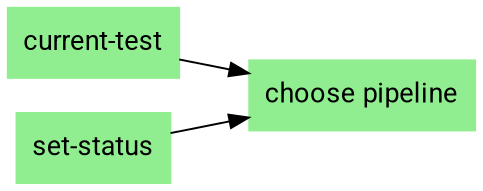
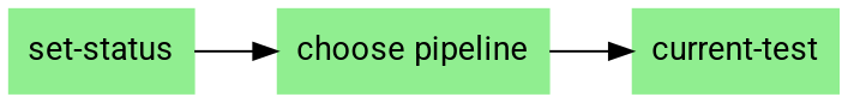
  digraph {
    fontname="Roboto,sans-serif"
    rankdir=LR
    node [color="#90ee90" fillcolor="#90ee90" fontname="Roboto,sans-serif" shape=box style=filled]
    edge [fontname="Roboto,sans-serif"]
    n1 [label="current-test"]
    n2 [label="choose pipeline"]
    n3 [label="set-status"]
-   n1 -> n2
+   n2 -> n1
    n3 -> n2
  }
